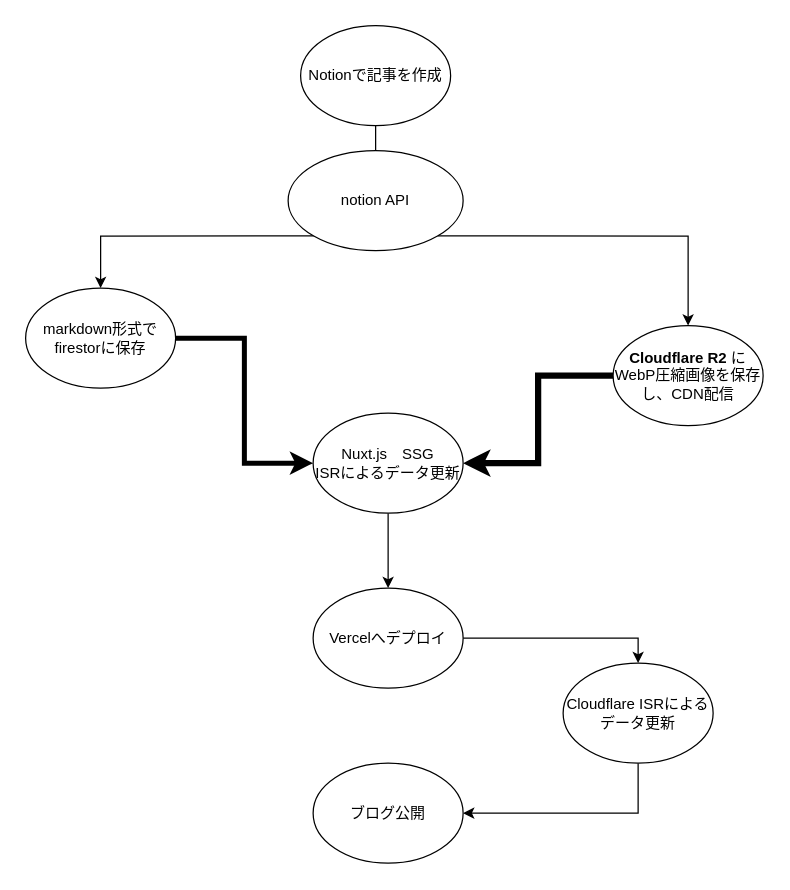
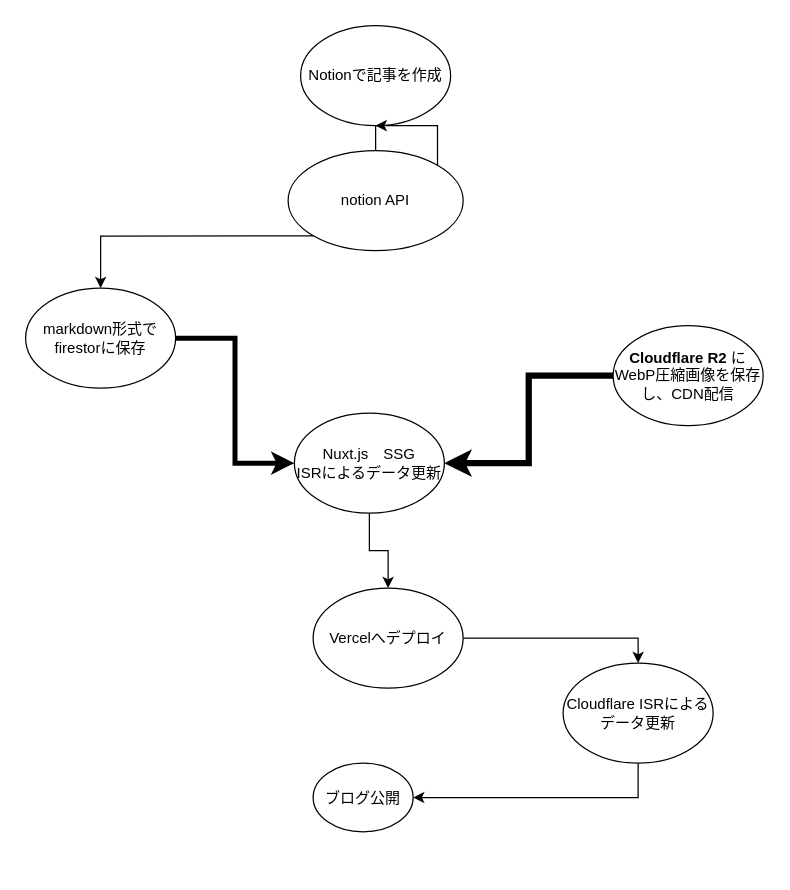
  <mxCell id="0" />
  <mxCell id="1" parent="0" />
  <mxCell id="2" style="edgeStyle=orthogonalEdgeStyle;rounded=0;orthogonalLoop=1;jettySize=auto;html=1;exitX=0.5;exitY=1;exitDx=0;exitDy=0;" parent="1" source="3" edge="1"><mxGeometry relative="1" as="geometry"><mxPoint x="290" y="180" as="targetPoint" /></mxGeometry></mxCell>
  <mxCell id="3" value="Notionで記事を作成" style="ellipse;whiteSpace=wrap;html=1;" parent="1" vertex="1"><mxGeometry x="240" y="20" width="120" height="80" as="geometry" /></mxCell>
  <mxCell id="4" style="edgeStyle=orthogonalEdgeStyle;rounded=0;orthogonalLoop=1;jettySize=auto;html=1;exitX=0;exitY=1;exitDx=0;exitDy=0;" parent="1" source="6" target="8" edge="1"><mxGeometry relative="1" as="geometry"><mxPoint x="70" y="320" as="targetPoint" /></mxGeometry></mxCell>
- <mxCell id="5" style="edgeStyle=orthogonalEdgeStyle;rounded=0;orthogonalLoop=1;jettySize=auto;html=1;exitX=1;exitY=1;exitDx=0;exitDy=0;" parent="1" source="6" target="11" edge="1"><mxGeometry relative="1" as="geometry"><mxPoint x="550" y="410" as="targetPoint" /></mxGeometry></mxCell>
+ <mxCell id="5" style="edgeStyle=orthogonalEdgeStyle;rounded=0;orthogonalLoop=1;jettySize=auto;html=1;exitX=1;exitY=1;exitDx=0;exitDy=0;" parent="1" source="6" target="3" edge="1"><mxGeometry relative="1" as="geometry"><mxPoint x="550" y="410" as="targetPoint" /></mxGeometry></mxCell>
  <mxCell id="6" value="notion API" style="ellipse;whiteSpace=wrap;html=1;" parent="1" vertex="1"><mxGeometry x="230" y="120" width="140" height="80" as="geometry" /></mxCell>
  <mxCell id="7" style="edgeStyle=orthogonalEdgeStyle;rounded=0;orthogonalLoop=1;jettySize=auto;html=1;entryX=0;entryY=0.5;entryDx=0;entryDy=0;strokeWidth=4;" parent="1" source="8" target="13" edge="1"><mxGeometry relative="1" as="geometry" /></mxCell>
  <mxCell id="8" value="markdown形式で&lt;div&gt;firestorに保存&lt;/div&gt;" style="ellipse;whiteSpace=wrap;html=1;" parent="1" vertex="1"><mxGeometry x="20" y="230" width="120" height="80" as="geometry" /></mxCell>
  <mxCell id="9" style="edgeStyle=orthogonalEdgeStyle;rounded=0;orthogonalLoop=1;jettySize=auto;html=1;entryX=1;entryY=0.5;entryDx=0;entryDy=0;strokeColor=none;strokeWidth=4;" parent="1" source="11" target="13" edge="1"><mxGeometry relative="1" as="geometry" /></mxCell>
  <mxCell id="10" style="edgeStyle=orthogonalEdgeStyle;rounded=0;orthogonalLoop=1;jettySize=auto;html=1;entryX=1;entryY=0.5;entryDx=0;entryDy=0;strokeWidth=5;" parent="1" source="11" target="13" edge="1"><mxGeometry relative="1" as="geometry" /></mxCell>
  <mxCell id="11" value="&lt;strong data-end=&quot;399&quot; data-start=&quot;382&quot;&gt;Cloudflare R2&lt;/strong&gt; にWebP圧縮画像を保存し、CDN配信" style="ellipse;whiteSpace=wrap;html=1;" parent="1" vertex="1"><mxGeometry x="490" y="260" width="120" height="80" as="geometry" /></mxCell>
  <mxCell id="12" style="edgeStyle=orthogonalEdgeStyle;rounded=0;orthogonalLoop=1;jettySize=auto;html=1;entryX=0.5;entryY=0;entryDx=0;entryDy=0;" parent="1" source="13" target="15" edge="1"><mxGeometry relative="1" as="geometry" /></mxCell>
- <mxCell id="13" value="Nuxt.js　SSG&lt;div&gt;ISRによるデータ更新&lt;br&gt;&lt;/div&gt;" style="ellipse;whiteSpace=wrap;html=1;" parent="1" vertex="1"><mxGeometry x="250" y="330" width="120" height="80" as="geometry" /></mxCell>
+ <mxCell id="13" value="Nuxt.js　SSG&lt;div&gt;ISRによるデータ更新&lt;br&gt;&lt;/div&gt;" style="ellipse;whiteSpace=wrap;html=1;" parent="1" vertex="1"><mxGeometry x="235" y="330" width="120" height="80" as="geometry" /></mxCell>
  <mxCell id="14" style="edgeStyle=orthogonalEdgeStyle;rounded=0;orthogonalLoop=1;jettySize=auto;html=1;exitX=1;exitY=0.5;exitDx=0;exitDy=0;entryX=0.5;entryY=0;entryDx=0;entryDy=0;" parent="1" source="15" target="17" edge="1"><mxGeometry relative="1" as="geometry"><mxPoint x="440" y="690" as="targetPoint" /></mxGeometry></mxCell>
  <mxCell id="15" value="Vercelへデプロイ" style="ellipse;whiteSpace=wrap;html=1;" parent="1" vertex="1"><mxGeometry x="250" y="470" width="120" height="80" as="geometry" /></mxCell>
  <mxCell id="16" style="edgeStyle=orthogonalEdgeStyle;rounded=0;orthogonalLoop=1;jettySize=auto;html=1;exitX=0.5;exitY=1;exitDx=0;exitDy=0;" parent="1" source="17" target="18" edge="1"><mxGeometry relative="1" as="geometry"><mxPoint x="310" y="820" as="targetPoint" /></mxGeometry></mxCell>
  <mxCell id="17" value="Cloudflare ISRによるデータ更新" style="ellipse;whiteSpace=wrap;html=1;" parent="1" vertex="1"><mxGeometry x="450" y="530" width="120" height="80" as="geometry" /></mxCell>
- <mxCell id="18" value="ブログ公開" style="ellipse;whiteSpace=wrap;html=1;" parent="1" vertex="1"><mxGeometry x="250" y="610" width="120" height="80" as="geometry" /></mxCell>
+ <mxCell id="18" value="ブログ公開" style="ellipse;whiteSpace=wrap;html=1;" parent="1" vertex="1"><mxGeometry x="250" y="610" width="80" height="55" as="geometry" /></mxCell>
